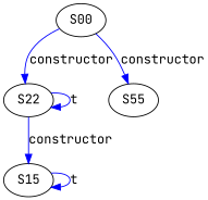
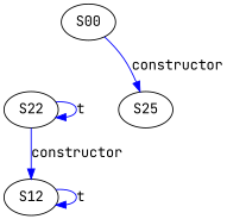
  digraph {
    fontname="JetBrains Mono"
    node [fontname="JetBrains Mono"]
    edge [color=blue fontname="JetBrains Mono"]
    S00
    S22
-   S25 [label=S55]
-   S12 [label=S15]
-   S00 -> S22 [label=constructor]
+   S25
+   S12
    S00 -> S25 [label=constructor]
    S22 -> S22 [label=t]
    S22 -> S12 [label=constructor]
    S12 -> S12 [label=t]
  }
